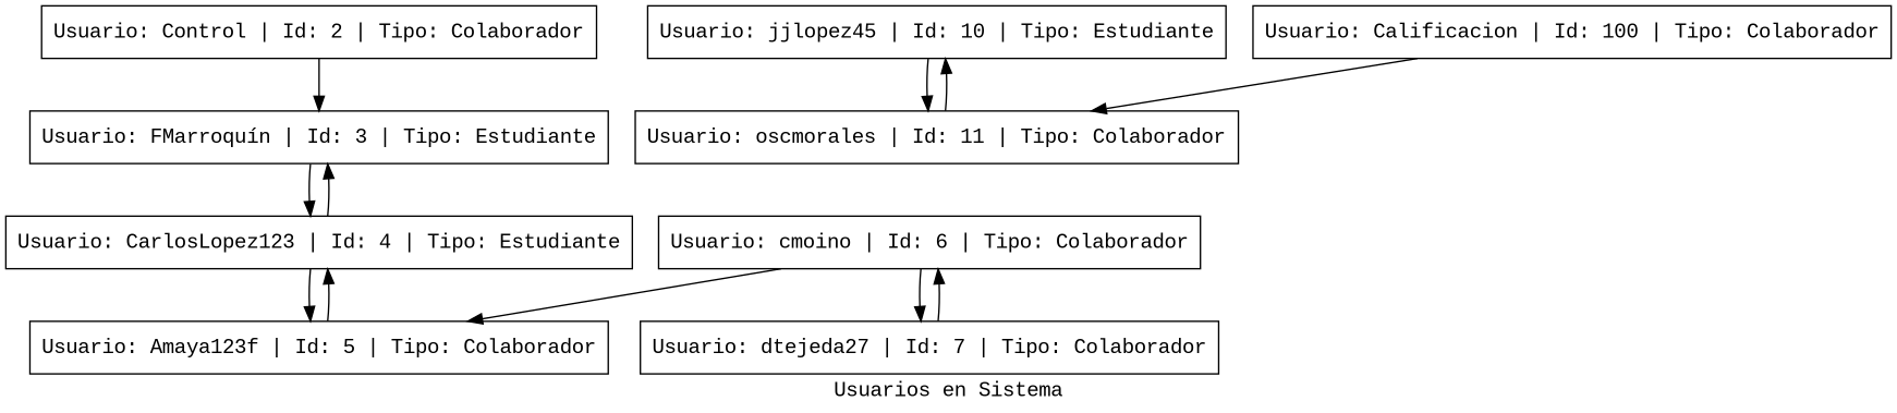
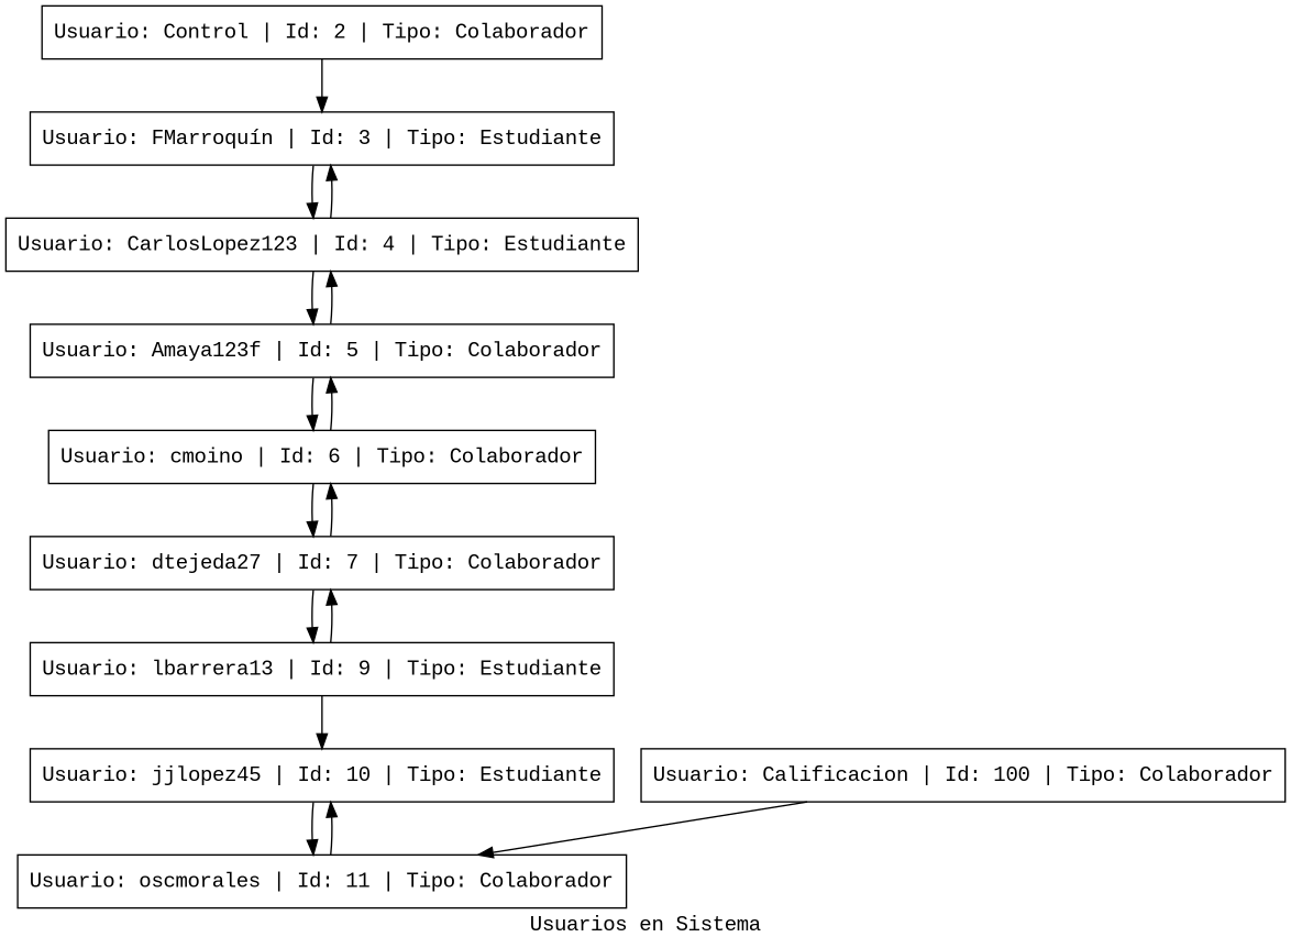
  digraph {
    fontname="Liberation Mono"
    label="Usuarios en Sistema"
    node [fontname="Liberation Mono" shape=box]
    edge [fontname="Liberation Mono"]
    "Usuario: Control | Id: 2 | Tipo: Colaborador"
    "Usuario: FMarroquín | Id: 3 | Tipo: Estudiante"
    "Usuario: CarlosLopez123 | Id: 4 | Tipo: Estudiante"
    "Usuario: Amaya123f | Id: 5 | Tipo: Colaborador"
    "Usuario: cmoino | Id: 6 | Tipo: Colaborador"
    "Usuario: dtejeda27 | Id: 7 | Tipo: Colaborador"
+   "Usuario: lbarrera13 | Id: 9 | Tipo: Estudiante"
    "Usuario: jjlopez45 | Id: 10 | Tipo: Estudiante"
    "Usuario: oscmorales | Id: 11 | Tipo: Colaborador"
    "Usuario: Calificacion | Id: 100 | Tipo: Colaborador"
    "Usuario: Control | Id: 2 | Tipo: Colaborador" -> "Usuario: FMarroquín | Id: 3 | Tipo: Estudiante"
    "Usuario: FMarroquín | Id: 3 | Tipo: Estudiante" -> "Usuario: CarlosLopez123 | Id: 4 | Tipo: Estudiante"
    "Usuario: CarlosLopez123 | Id: 4 | Tipo: Estudiante" -> "Usuario: FMarroquín | Id: 3 | Tipo: Estudiante"
    "Usuario: CarlosLopez123 | Id: 4 | Tipo: Estudiante" -> "Usuario: Amaya123f | Id: 5 | Tipo: Colaborador"
    "Usuario: Amaya123f | Id: 5 | Tipo: Colaborador" -> "Usuario: CarlosLopez123 | Id: 4 | Tipo: Estudiante"
+   "Usuario: Amaya123f | Id: 5 | Tipo: Colaborador" -> "Usuario: cmoino | Id: 6 | Tipo: Colaborador"
    "Usuario: cmoino | Id: 6 | Tipo: Colaborador" -> "Usuario: Amaya123f | Id: 5 | Tipo: Colaborador"
    "Usuario: cmoino | Id: 6 | Tipo: Colaborador" -> "Usuario: dtejeda27 | Id: 7 | Tipo: Colaborador"
    "Usuario: dtejeda27 | Id: 7 | Tipo: Colaborador" -> "Usuario: cmoino | Id: 6 | Tipo: Colaborador"
+   "Usuario: dtejeda27 | Id: 7 | Tipo: Colaborador" -> "Usuario: lbarrera13 | Id: 9 | Tipo: Estudiante"
+   "Usuario: lbarrera13 | Id: 9 | Tipo: Estudiante" -> "Usuario: dtejeda27 | Id: 7 | Tipo: Colaborador"
+   "Usuario: lbarrera13 | Id: 9 | Tipo: Estudiante" -> "Usuario: jjlopez45 | Id: 10 | Tipo: Estudiante"
    "Usuario: jjlopez45 | Id: 10 | Tipo: Estudiante" -> "Usuario: oscmorales | Id: 11 | Tipo: Colaborador"
    "Usuario: oscmorales | Id: 11 | Tipo: Colaborador" -> "Usuario: jjlopez45 | Id: 10 | Tipo: Estudiante"
    "Usuario: Calificacion | Id: 100 | Tipo: Colaborador" -> "Usuario: oscmorales | Id: 11 | Tipo: Colaborador"
  }
